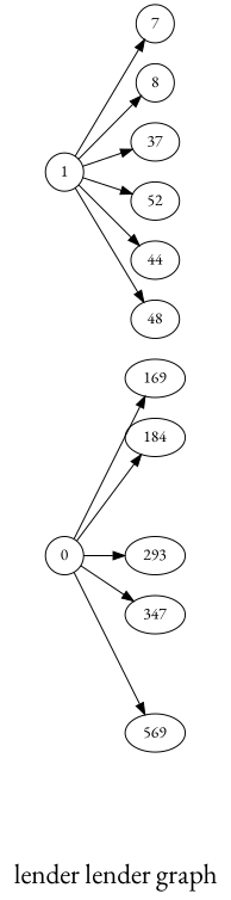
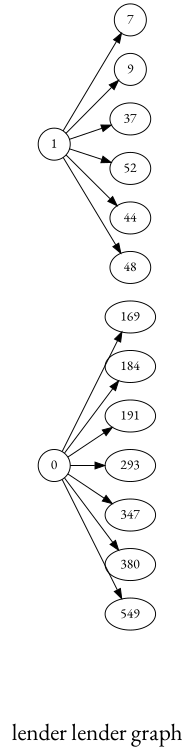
  digraph {
    fontname="EB Garamond"
    fontsize=24
    label="\nlender lender graph\n"
    rankdir=LR
    splines=false
    node [fontname="EB Garamond" shape=ellipse]
    edge [fontname="EB Garamond"]
    0 [height=0.3 width=0.3]
    169 [height=0.3 width=0.3]
    184 [height=0.3 width=0.3]
+   191 [height=0.3 width=0.3]
    293 [height=0.3 width=0.3]
    347 [height=0.3 width=0.3]
-   549 [height=0.3 width=0.3 label=569]
+   380 [height=0.3 width=0.3]
+   549 [height=0.3 width=0.3]
    1 [height=0.3 width=0.3]
    7 [height=0.3 width=0.3]
-   9 [height=0.3 width=0.3 label=8]
+   9 [height=0.3 width=0.3]
    37 [height=0.3 width=0.3]
    n13 [height=0.3 label=52 width=0.3]
    44 [height=0.3 width=0.3]
    48 [height=0.3 width=0.3]
    0 -> 169
    0 -> 184
+   0 -> 191
    0 -> 293
    0 -> 347
+   0 -> 380
    0 -> 549
    1 -> 7
    1 -> 9
    1 -> 37
    1 -> n13
    1 -> 44
    1 -> 48
  }
